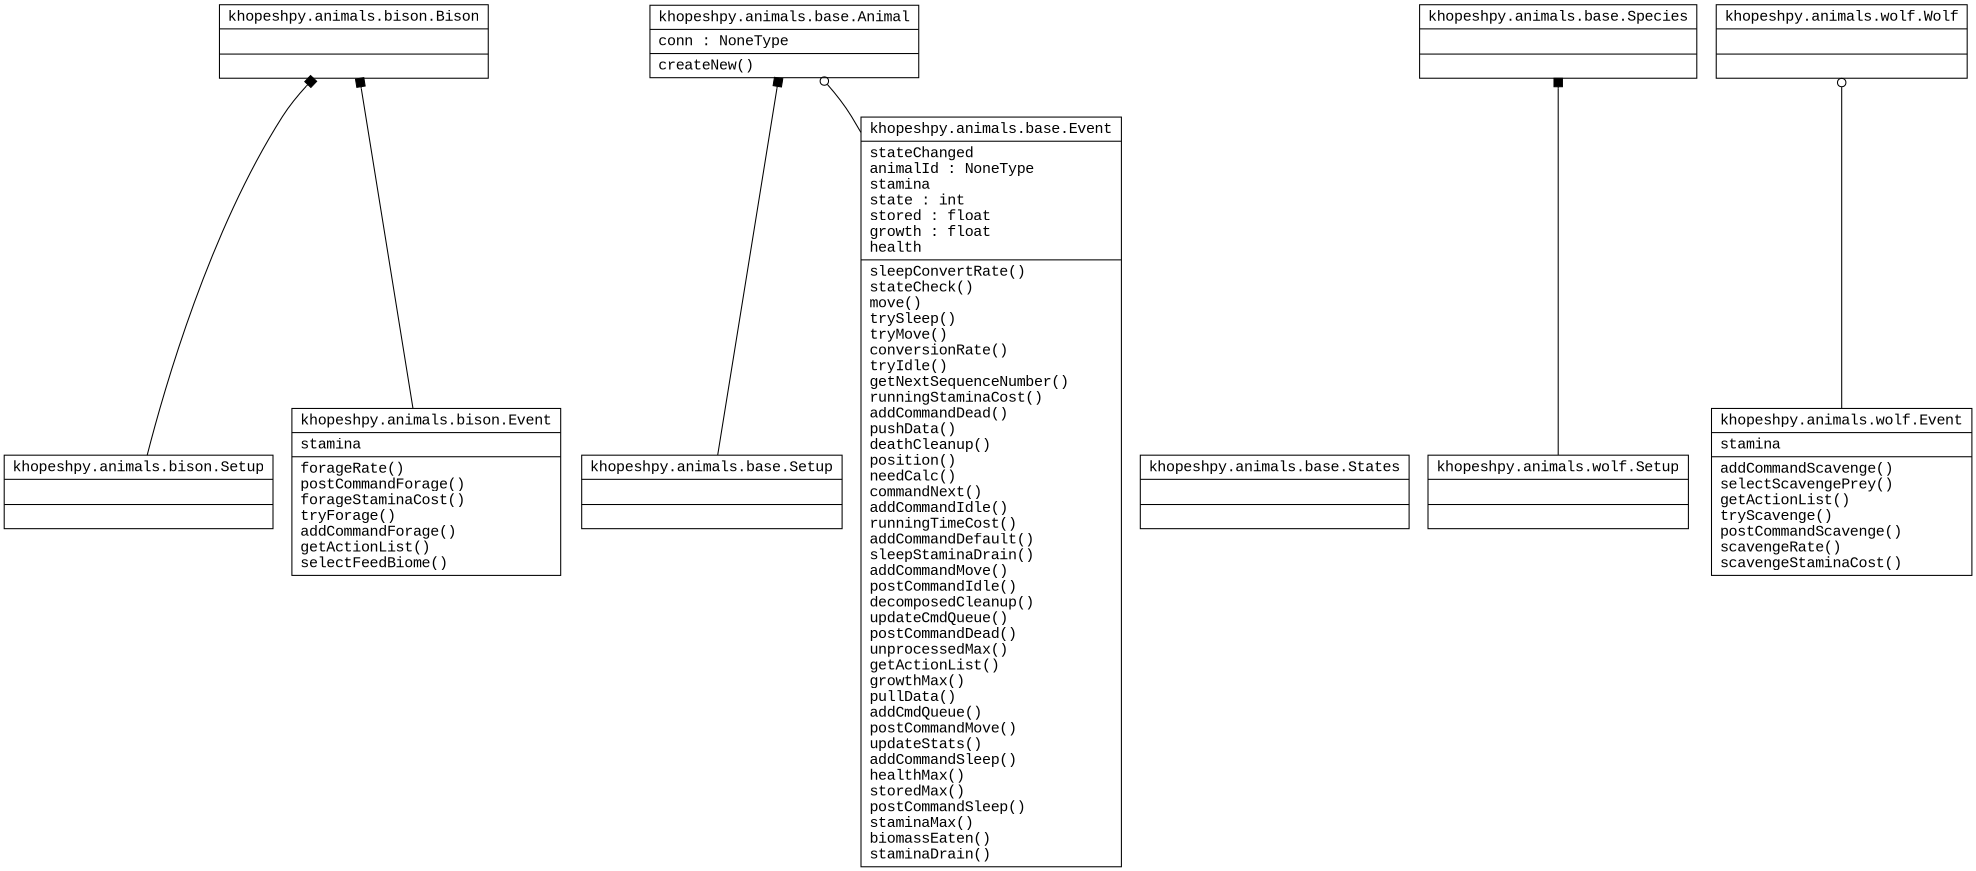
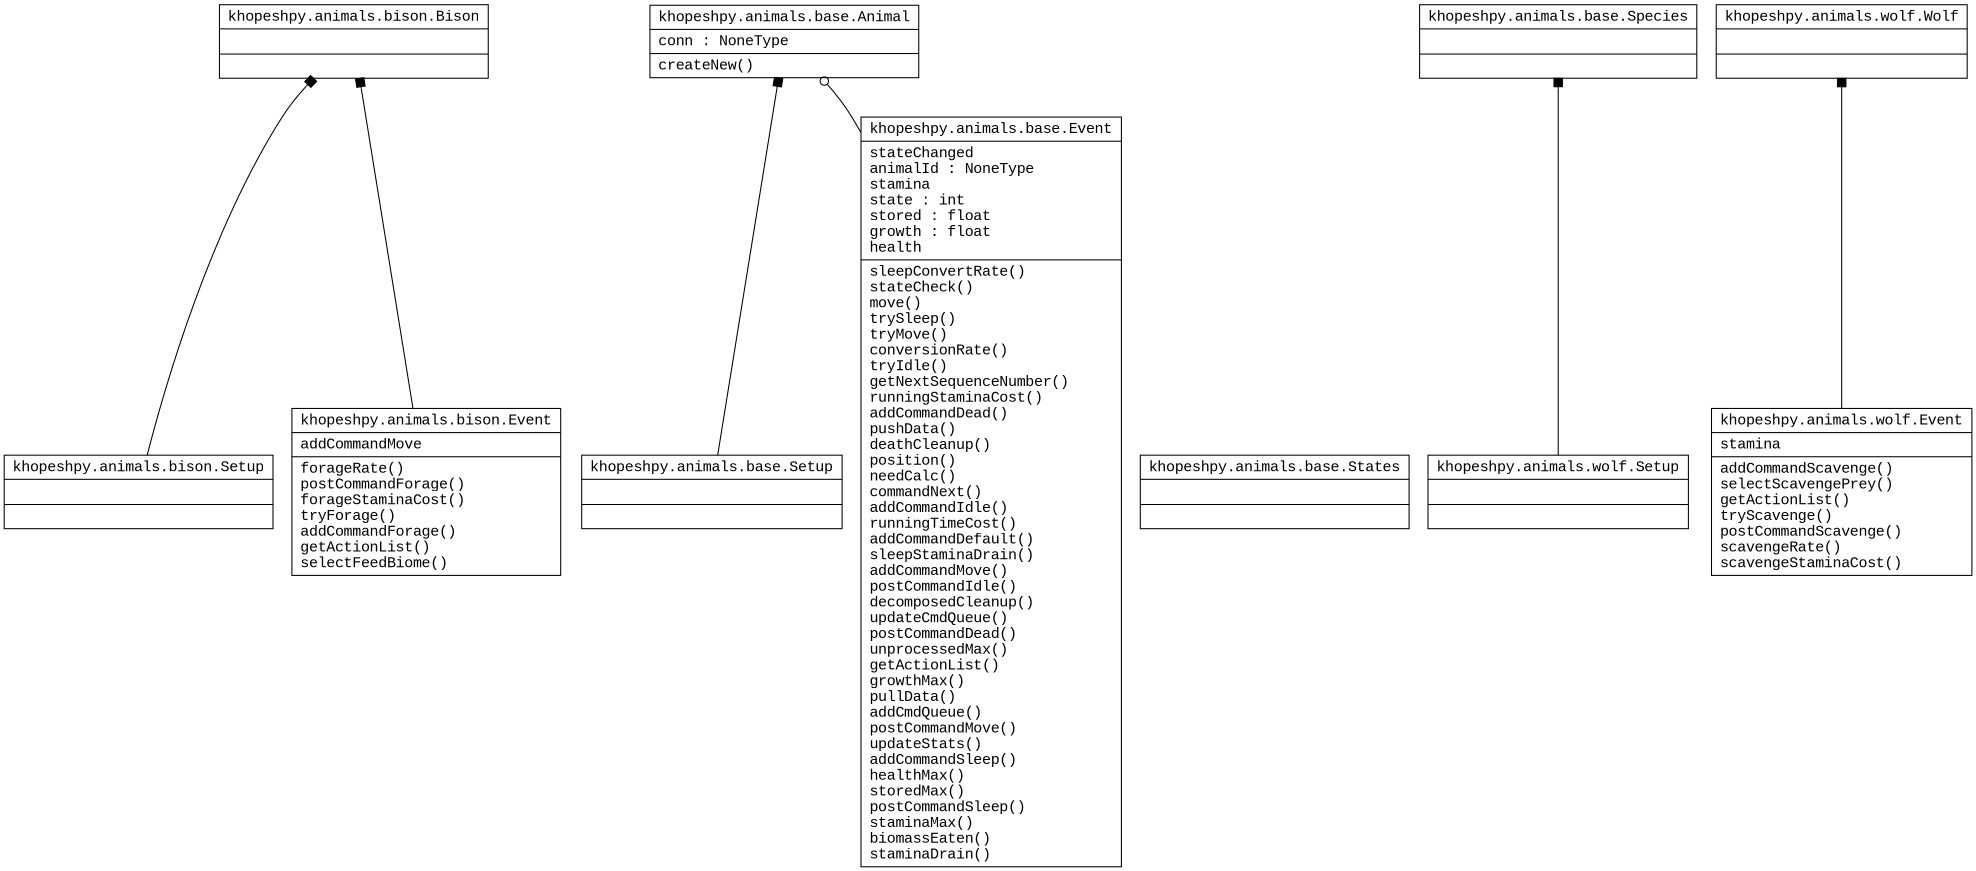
  digraph {
    fontname="Liberation Mono"
    rankdir=BT
    node [fontname="Liberation Mono" shape=record]
    edge [arrowhead=box arrowtail=none fontname="Liberation Mono"]
    n1 [label="{khopeshpy.animals.bison.Setup|\l|}"]
    n2 [label="{khopeshpy.animals.bison.Bison|\l|}"]
-   n3 [label="{khopeshpy.animals.bison.Event|stamina\l|forageRate()\lpostCommandForage()\lforageStaminaCost()\ltryForage()\laddCommandForage()\lgetActionList()\lselectFeedBiome()\l}"]
+   n3 [label="{khopeshpy.animals.bison.Event|addCommandMove\l|forageRate()\lpostCommandForage()\lforageStaminaCost()\ltryForage()\laddCommandForage()\lgetActionList()\lselectFeedBiome()\l}"]
    n4 [label="{khopeshpy.animals.base.Setup|\l|}"]
    n5 [label="{khopeshpy.animals.base.Animal|conn : NoneType\l|createNew()\l}"]
    n6 [label="{khopeshpy.animals.base.Event|stateChanged\lanimalId : NoneType\lstamina\lstate : int\lstored : float\lgrowth : float\lhealth\l|sleepConvertRate()\lstateCheck()\lmove()\ltrySleep()\ltryMove()\lconversionRate()\ltryIdle()\lgetNextSequenceNumber()\lrunningStaminaCost()\laddCommandDead()\lpushData()\ldeathCleanup()\lposition()\lneedCalc()\lcommandNext()\laddCommandIdle()\lrunningTimeCost()\laddCommandDefault()\lsleepStaminaDrain()\laddCommandMove()\lpostCommandIdle()\ldecomposedCleanup()\lupdateCmdQueue()\lpostCommandDead()\lunprocessedMax()\lgetActionList()\lgrowthMax()\lpullData()\laddCmdQueue()\lpostCommandMove()\lupdateStats()\laddCommandSleep()\lhealthMax()\lstoredMax()\lpostCommandSleep()\lstaminaMax()\lbiomassEaten()\lstaminaDrain()\l}"]
    n7 [label="{khopeshpy.animals.base.States|\l|}"]
    n8 [label="{khopeshpy.animals.base.Species|\l|}"]
    n9 [label="{khopeshpy.animals.wolf.Setup|\l|}"]
    n10 [label="{khopeshpy.animals.wolf.Wolf|\l|}"]
    n11 [label="{khopeshpy.animals.wolf.Event|stamina\l|addCommandScavenge()\lselectScavengePrey()\lgetActionList()\ltryScavenge()\lpostCommandScavenge()\lscavengeRate()\lscavengeStaminaCost()\l}"]
    n1 -> n2
    n3 -> n2
    n4 -> n5
    n6 -> n5 [arrowhead=odot]
    n9 -> n8
-   n11 -> n10 [arrowhead=odot]
+   n11 -> n10
  }
